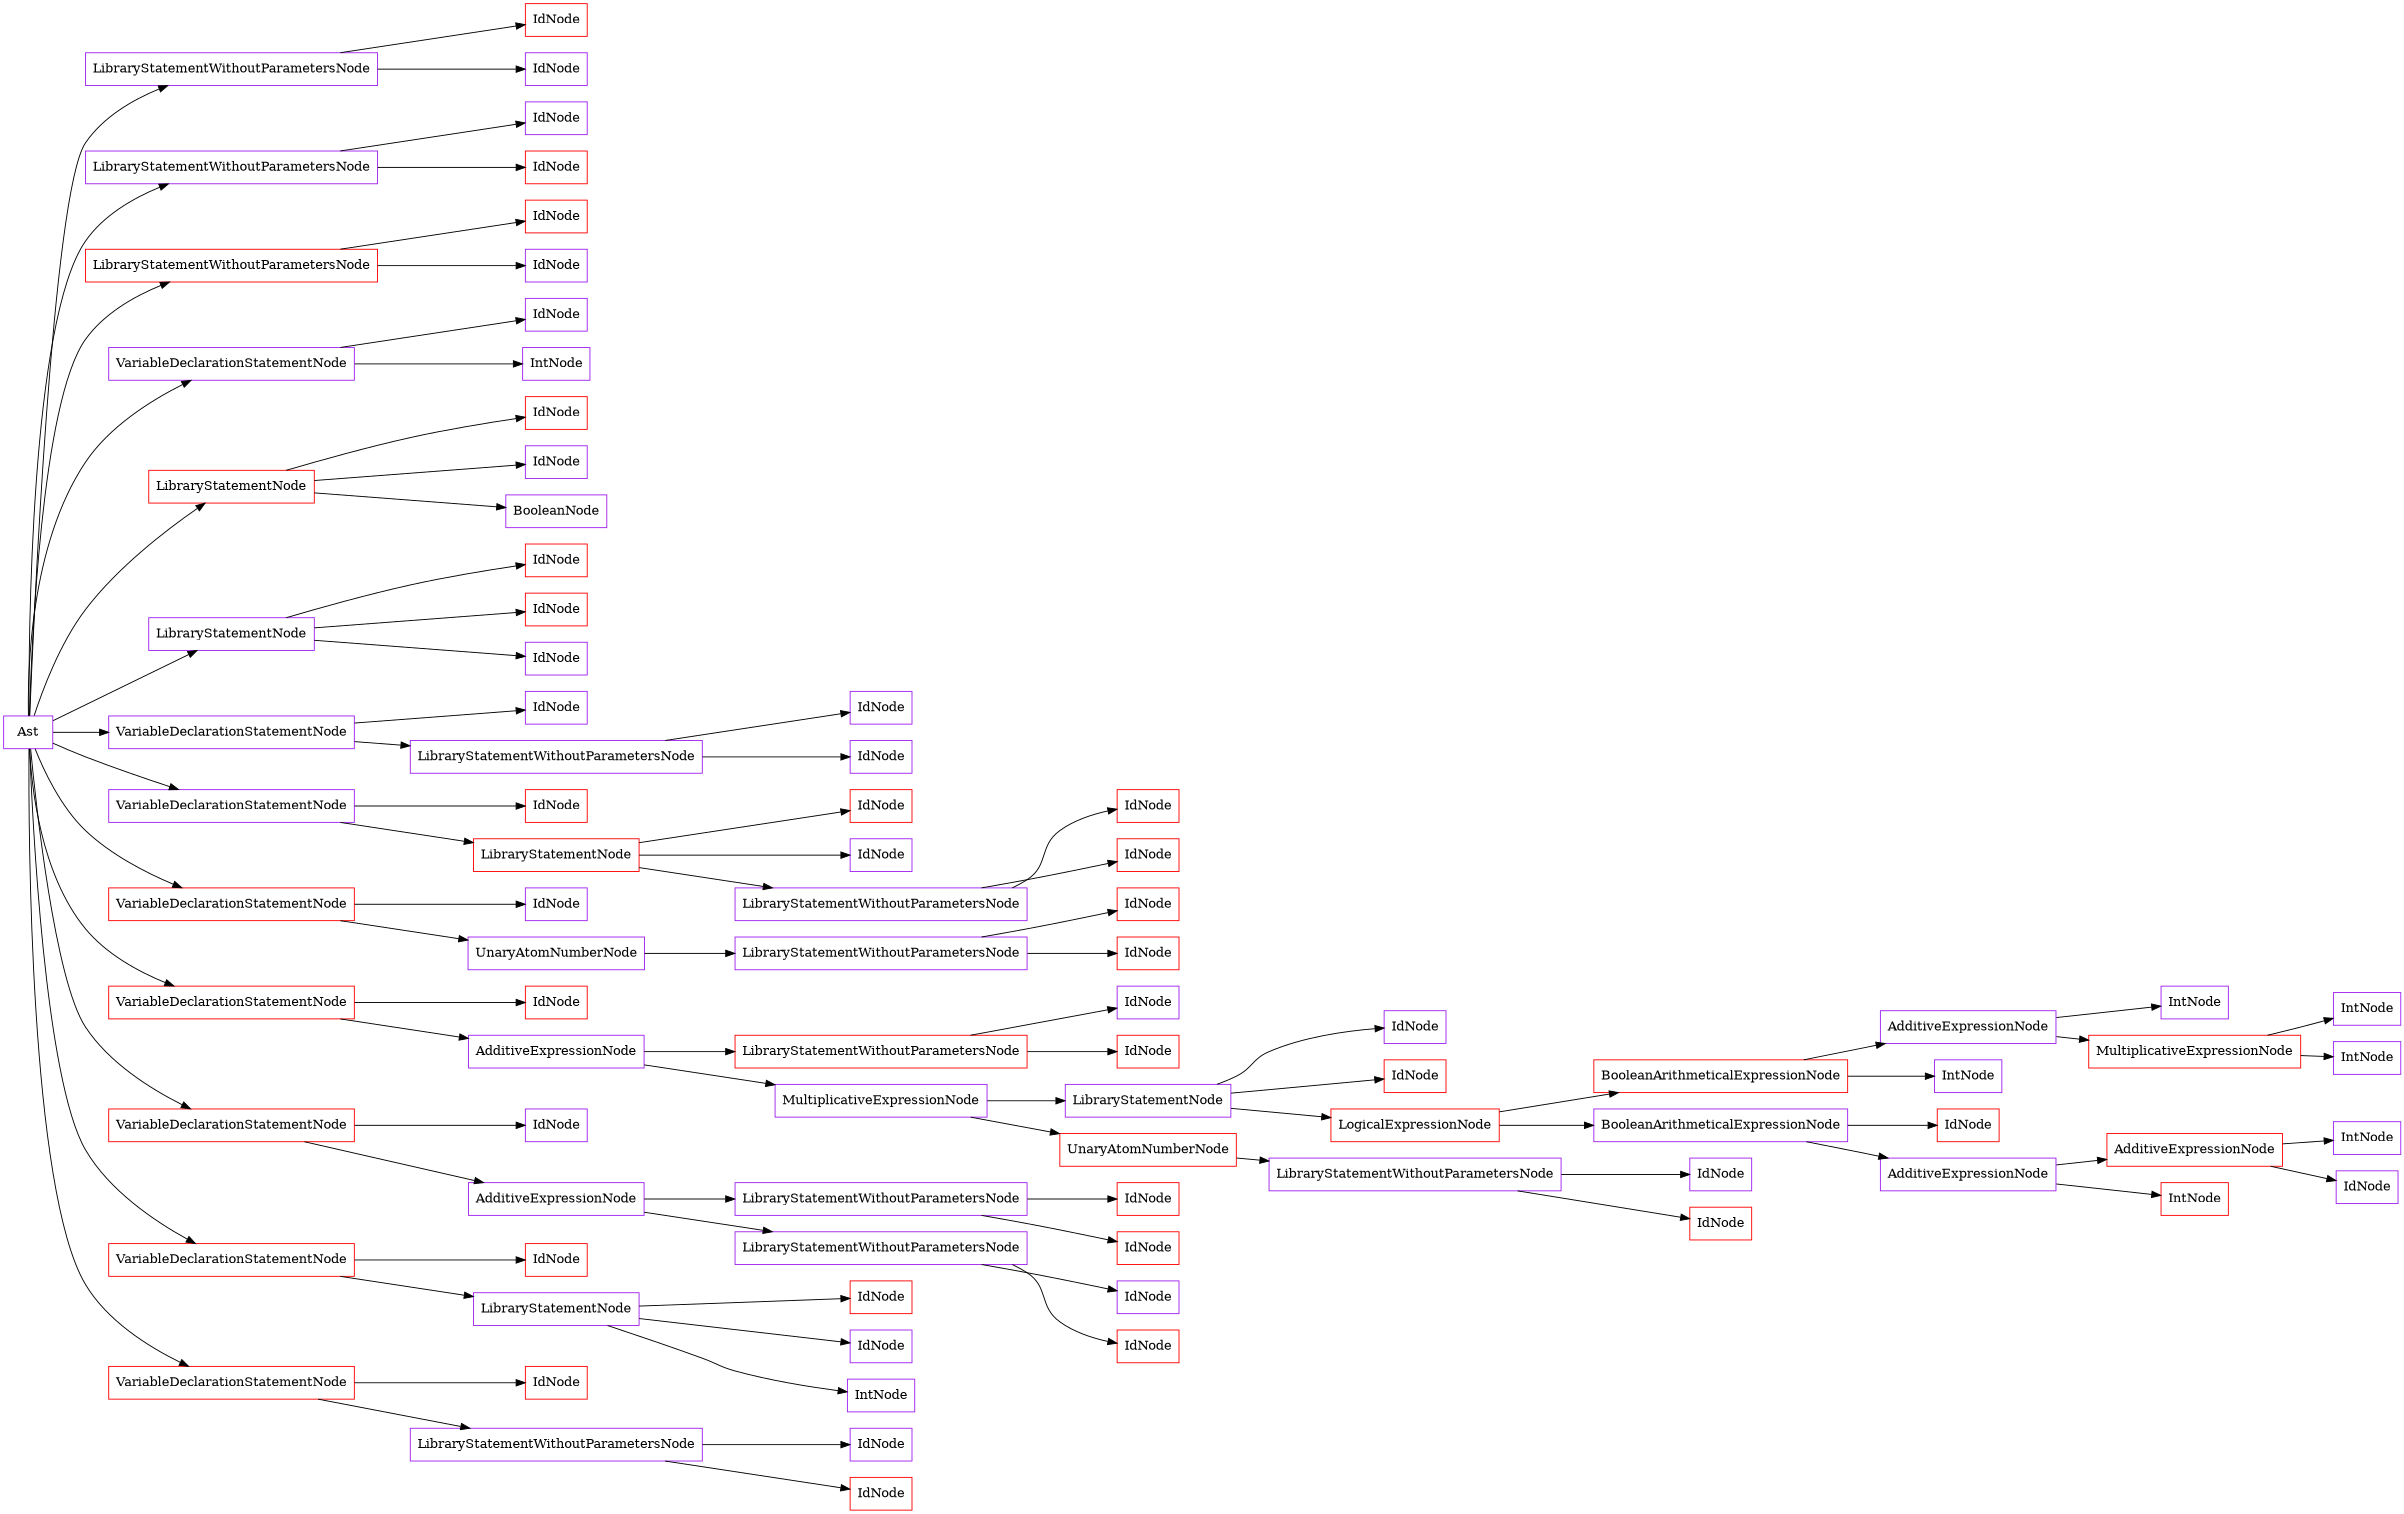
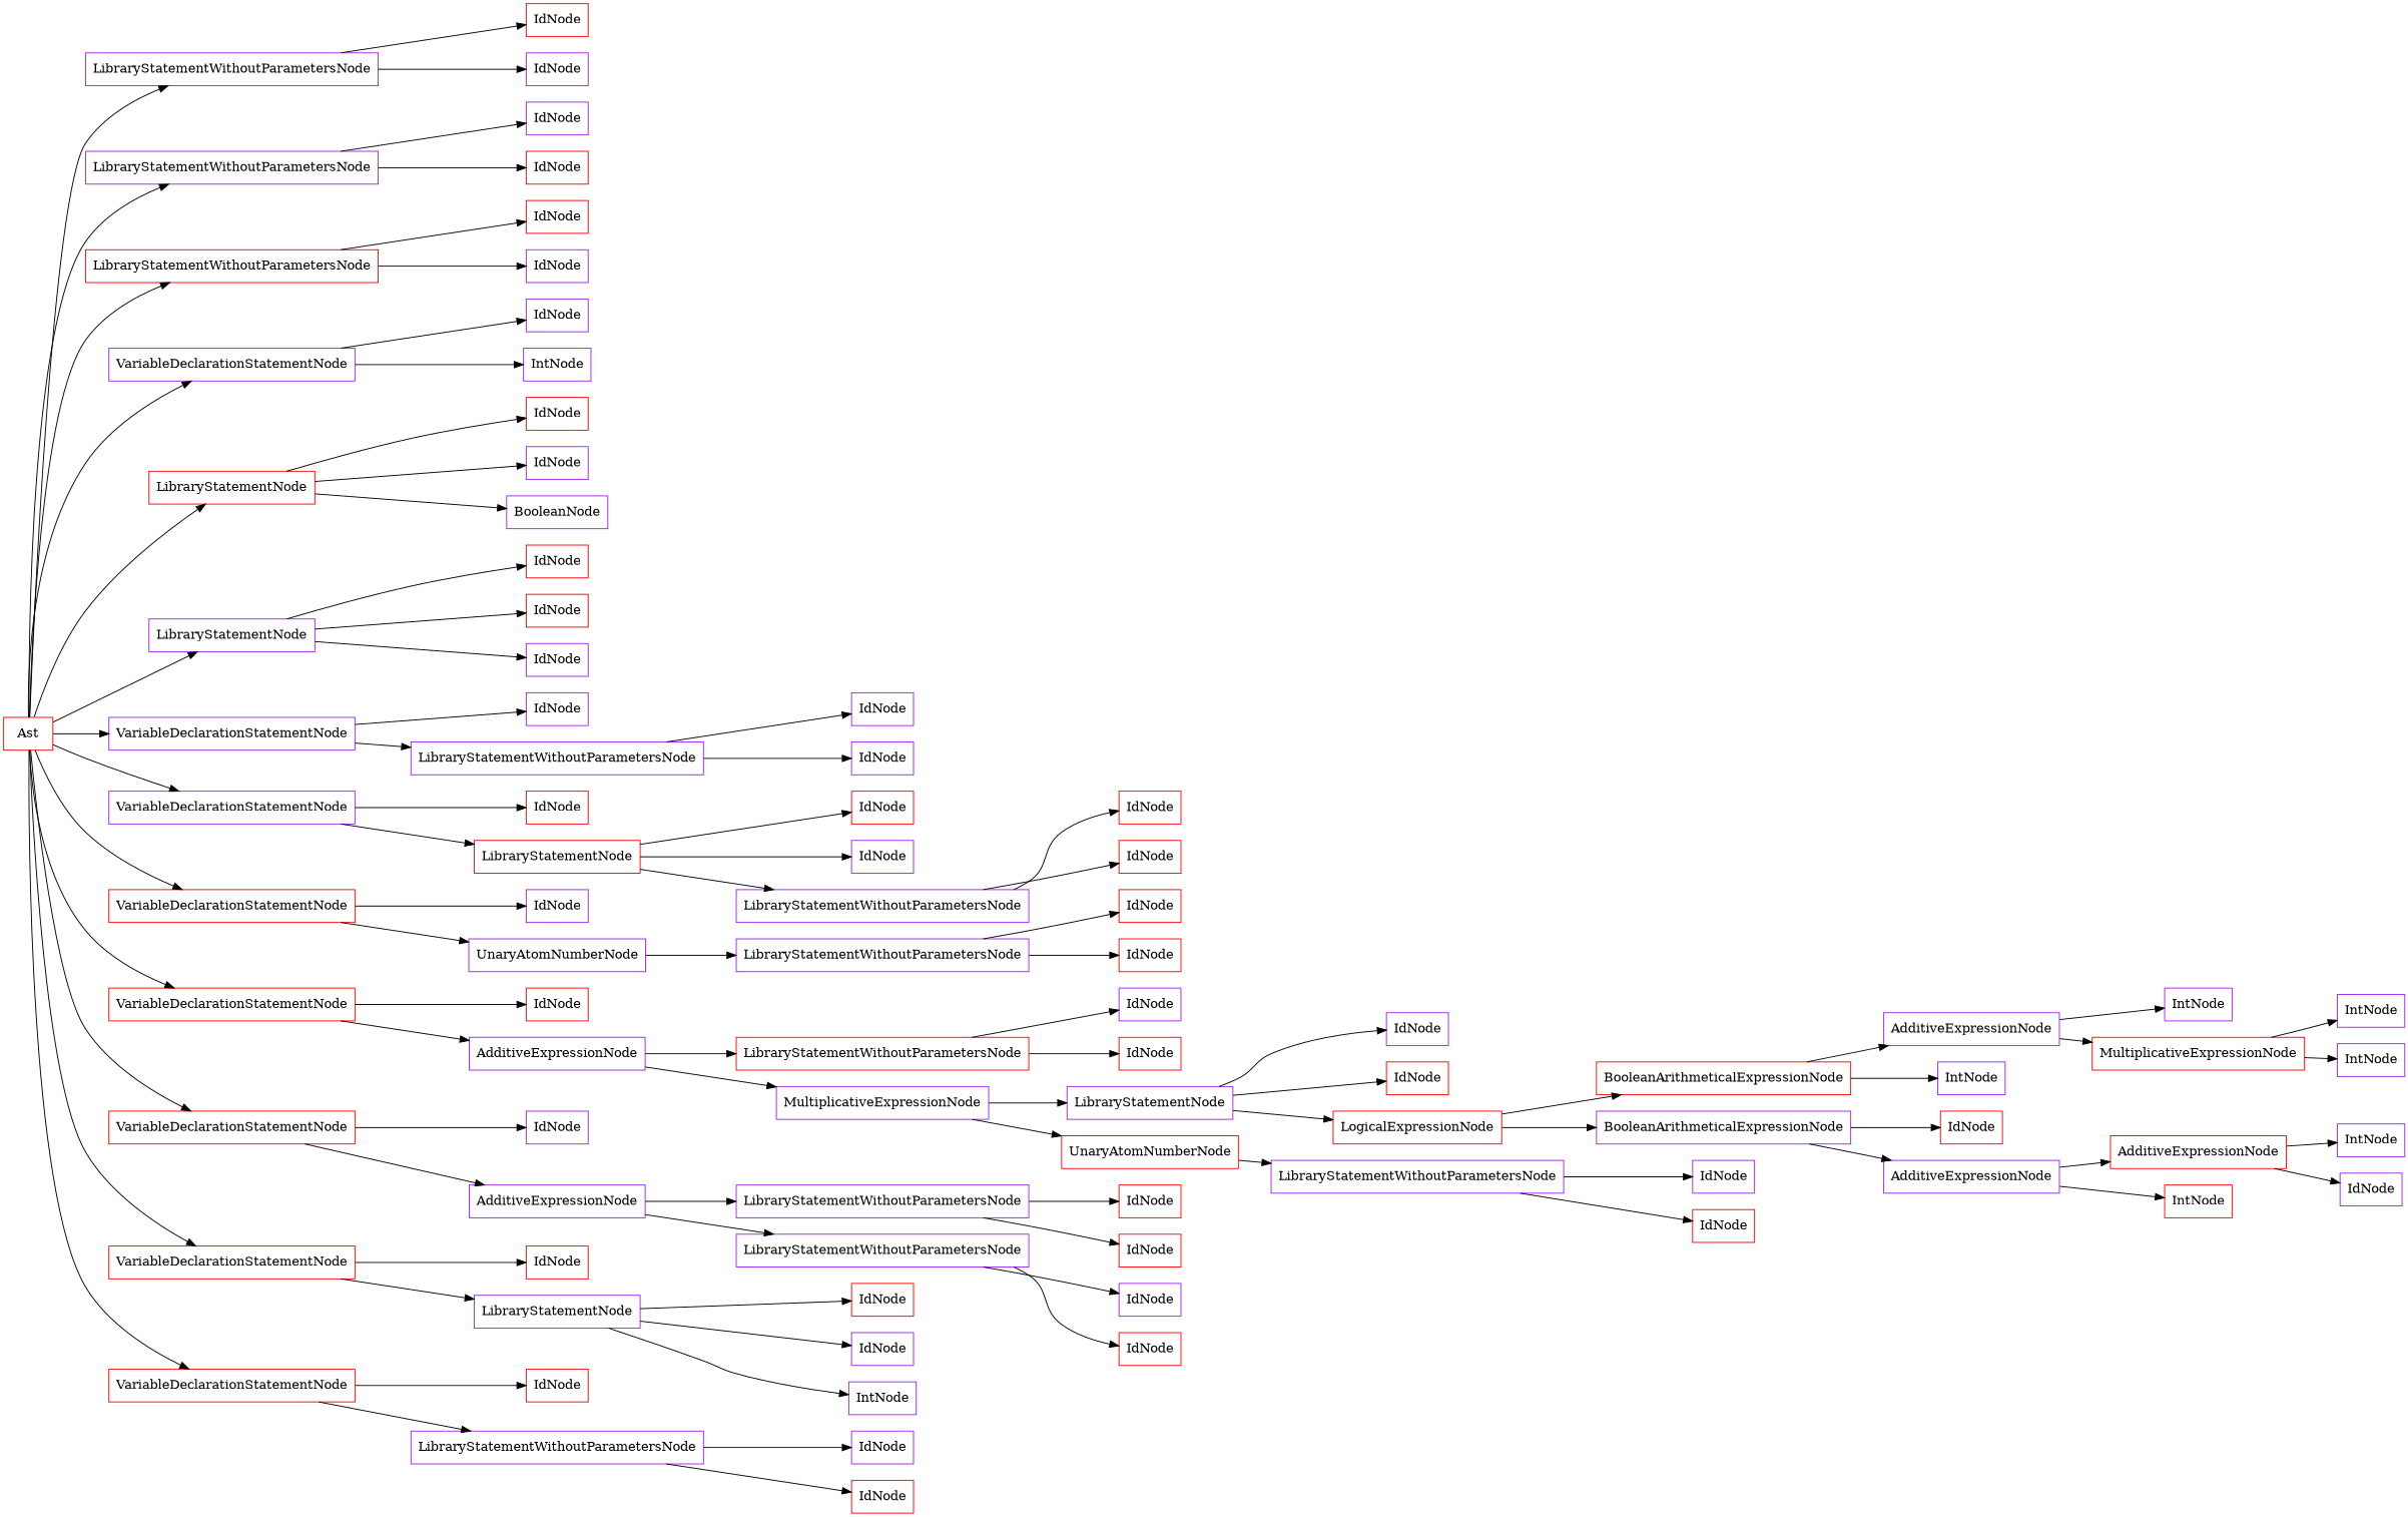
  digraph {
    rankdir=LR
    node [shape=box color=purple]
-   n1 [label=Ast]
+   n1 [label=Ast color=red]
    n2 [label=LibraryStatementWithoutParametersNode]
    n3 [label=LibraryStatementWithoutParametersNode]
    n4 [label=LibraryStatementWithoutParametersNode color=red]
    n5 [label=VariableDeclarationStatementNode]
    n6 [label=LibraryStatementNode color=red]
    n7 [label=LibraryStatementNode]
    n8 [label=VariableDeclarationStatementNode]
    n9 [label=VariableDeclarationStatementNode]
    n10 [label=VariableDeclarationStatementNode color=red]
    n11 [label=VariableDeclarationStatementNode color=red]
    n12 [label=VariableDeclarationStatementNode color=red]
    n13 [label=VariableDeclarationStatementNode color=red]
    n14 [label=VariableDeclarationStatementNode color=red]
    n15 [label=IdNode color=red]
    n16 [label=IdNode]
    n17 [label=IdNode]
    n18 [label=IdNode color=red]
    n19 [label=IdNode color=red]
    n20 [label=IdNode]
    n21 [label=IdNode]
    n22 [label=IntNode]
    n23 [label=IdNode color=red]
    n24 [label=IdNode]
    n25 [label=BooleanNode]
    n26 [label=IdNode color=red]
    n27 [label=IdNode color=red]
    n28 [label=IdNode]
    n29 [label=IdNode]
    n30 [label=LibraryStatementWithoutParametersNode]
    n31 [label=IdNode]
    n32 [label=IdNode]
    n33 [label=IdNode color=red]
    n34 [label=LibraryStatementNode color=red]
    n35 [label=IdNode color=red]
    n36 [label=IdNode]
    n37 [label=LibraryStatementWithoutParametersNode]
    n38 [label=IdNode color=red]
    n39 [label=IdNode color=red]
    n40 [label=IdNode]
    n41 [label=UnaryAtomNumberNode]
    n42 [label=LibraryStatementWithoutParametersNode]
    n43 [label=IdNode color=red]
    n44 [label=IdNode color=red]
    n45 [label=IdNode color=red]
    n46 [label=AdditiveExpressionNode]
    n47 [label=LibraryStatementWithoutParametersNode color=red]
    n48 [label=MultiplicativeExpressionNode]
    n49 [label=IdNode]
    n50 [label=IdNode color=red]
    n51 [label=LibraryStatementNode]
    n52 [label=UnaryAtomNumberNode color=red]
    n53 [label=IdNode]
    n54 [label=IdNode color=red]
    n55 [label=LogicalExpressionNode color=red]
    n56 [label=BooleanArithmeticalExpressionNode color=red]
    n57 [label=BooleanArithmeticalExpressionNode]
    n58 [label=AdditiveExpressionNode]
    n59 [label=IntNode]
    n60 [label=IntNode]
    n61 [label=MultiplicativeExpressionNode color=red]
    n62 [label=IntNode]
    n63 [label=IntNode]
    n64 [label=IdNode color=red]
    n65 [label=AdditiveExpressionNode]
    n66 [label=AdditiveExpressionNode color=red]
    n67 [label=IntNode color=red]
    n68 [label=IntNode]
    n69 [label=IdNode]
    n70 [label=LibraryStatementWithoutParametersNode]
    n71 [label=IdNode]
    n72 [label=IdNode color=red]
    n73 [label=IdNode]
    n74 [label=AdditiveExpressionNode]
    n75 [label=LibraryStatementWithoutParametersNode]
    n76 [label=LibraryStatementWithoutParametersNode]
    n77 [label=IdNode color=red]
    n78 [label=IdNode color=red]
    n79 [label=IdNode]
    n80 [label=IdNode color=red]
    n81 [label=IdNode color=red]
    n82 [label=LibraryStatementNode]
    n83 [label=IdNode color=red]
    n84 [label=IdNode]
    n85 [label=IntNode]
    n86 [label=IdNode color=red]
    n87 [label=LibraryStatementWithoutParametersNode]
    n88 [label=IdNode]
    n89 [label=IdNode color=red]
    n1 -> n2
    n1 -> n3
    n1 -> n4
    n1 -> n5
    n1 -> n6
    n1 -> n7
    n1 -> n8
    n1 -> n9
    n1 -> n10
    n1 -> n11
    n1 -> n12
    n1 -> n13
    n1 -> n14
    n2 -> n15
    n2 -> n16
    n3 -> n17
    n3 -> n18
    n4 -> n19
    n4 -> n20
    n5 -> n21
    n5 -> n22
    n6 -> n23
    n6 -> n24
    n6 -> n25
    n7 -> n26
    n7 -> n27
    n7 -> n28
    n8 -> n29
    n8 -> n30
    n9 -> n33
    n9 -> n34
    n10 -> n40
    n10 -> n41
    n11 -> n45
    n11 -> n46
    n12 -> n73
    n12 -> n74
    n13 -> n81
    n13 -> n82
    n14 -> n86
    n14 -> n87
    n30 -> n31
    n30 -> n32
    n34 -> n35
    n34 -> n36
    n34 -> n37
    n37 -> n38
    n37 -> n39
    n41 -> n42
    n42 -> n43
    n42 -> n44
    n46 -> n47
    n46 -> n48
    n47 -> n49
    n47 -> n50
    n48 -> n51
    n48 -> n52
    n51 -> n53
    n51 -> n54
    n51 -> n55
    n52 -> n70
    n55 -> n56
    n55 -> n57
    n56 -> n58
    n56 -> n59
    n57 -> n64
    n57 -> n65
    n58 -> n60
    n58 -> n61
    n61 -> n62
    n61 -> n63
    n65 -> n66
    n65 -> n67
    n66 -> n68
    n66 -> n69
    n70 -> n71
    n70 -> n72
    n74 -> n75
    n74 -> n76
    n75 -> n77
    n75 -> n78
    n76 -> n79
    n76 -> n80
    n82 -> n83
    n82 -> n84
    n82 -> n85
    n87 -> n88
    n87 -> n89
  }
